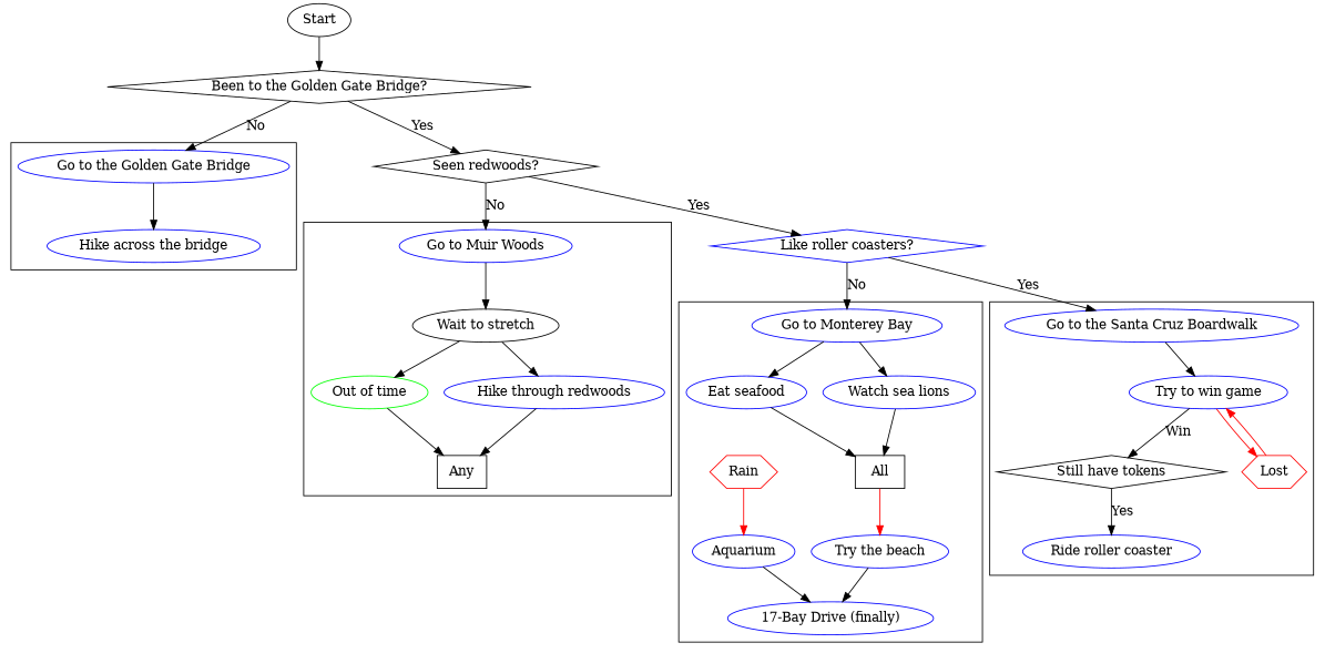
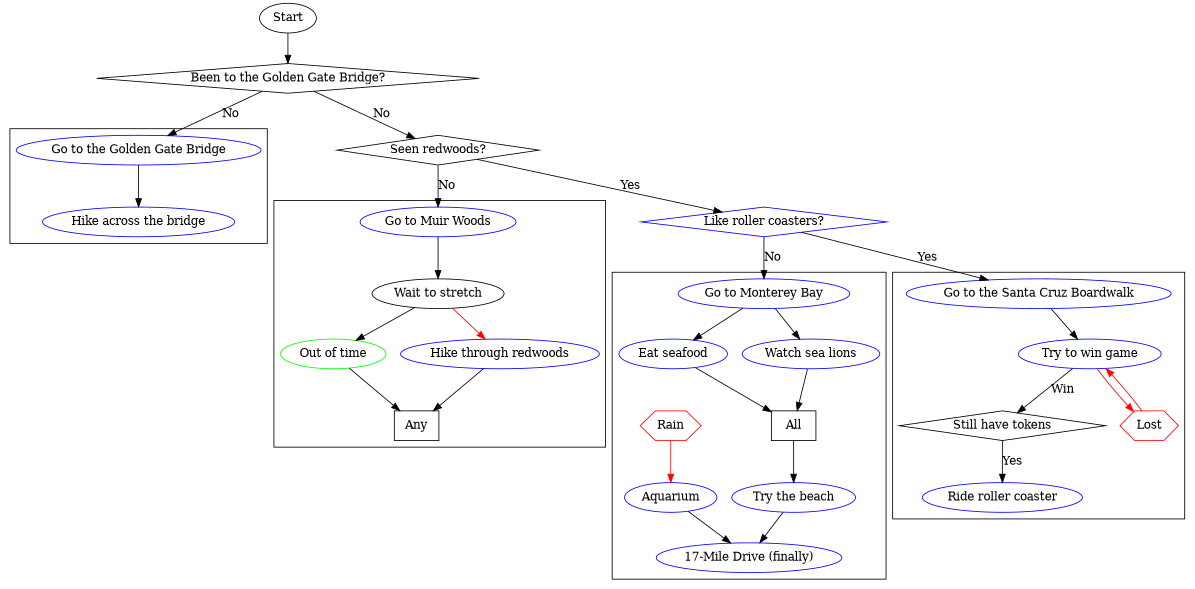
  digraph {
    node [color=blue]
    n1 [label="Go to the Golden Gate Bridge"]
    n2 [label="Hike across the bridge"]
    n3 [label="Go to Muir Woods"]
    n4 [color=black label="Wait to stretch"]
    n5 [color=green label="Out of time"]
    n6 [label="Hike through redwoods"]
    n7 [label=Any shape=rectangle color=""]
    n8 [label="Go to Monterey Bay"]
    n9 [label="Eat seafood"]
    n10 [label="Watch sea lions"]
    n11 [label=All shape=rectangle color=""]
    n12 [label="Try the beach"]
-   n13 [label="17-Bay Drive (finally)"]
+   n13 [label="17-Mile Drive (finally)"]
    n14 [color=red label=Rain shape=hexagon]
    n15 [label=Aquarium]
    n16 [label="Go to the Santa Cruz Boardwalk"]
    n17 [label="Try to win game"]
    n18 [label="Still have tokens" shape=diamond color=""]
    n19 [color=red label=Lost shape=hexagon]
    n20 [label="Ride roller coaster"]
    n21 [label=Start color=""]
    n22 [label="Been to the Golden Gate Bridge?" shape=diamond color=""]
    n23 [label="Seen redwoods?" shape=diamond color=""]
    n24 [label="Like roller coasters?" shape=diamond]
    subgraph cluster_1 {
      n1
      n2
    }
    subgraph cluster_2 {
      n3
      n4
      n5
      n6
      n7
    }
    subgraph cluster_3 {
      n8
      n9
      n10
      n11
      n12
      n13
      n14
      n15
    }
    subgraph cluster_4 {
      n16
      n17
      n18
      n19
      n20
    }
    n1 -> n2
    n3 -> n4
    n4 -> n5
-   n4 -> n6
+   n4 -> n6 [color=red]
    n5 -> n7
    n6 -> n7
    n8 -> n9
    n8 -> n10
    n9 -> n11
    n10 -> n11
-   n11 -> n12 [color=red]
+   n11 -> n12
    n12 -> n13
    n14 -> n15 [color=red]
    n15 -> n13
    n16 -> n17
    n17 -> n18 [label=Win]
    n17 -> n19 [color=red]
    n18 -> n20 [label=Yes]
    n19 -> n17 [color=red]
    n21 -> n22
    n22 -> n1 [label=No]
-   n22 -> n23 [label=Yes]
+   n22 -> n23 [label=No]
    n23 -> n3 [label=No]
    n23 -> n24 [label=Yes]
    n24 -> n8 [label=No]
    n24 -> n16 [label=Yes]
  }
